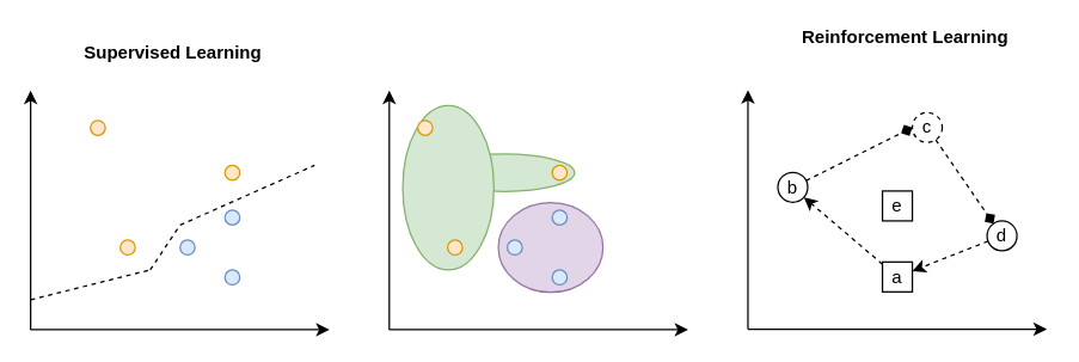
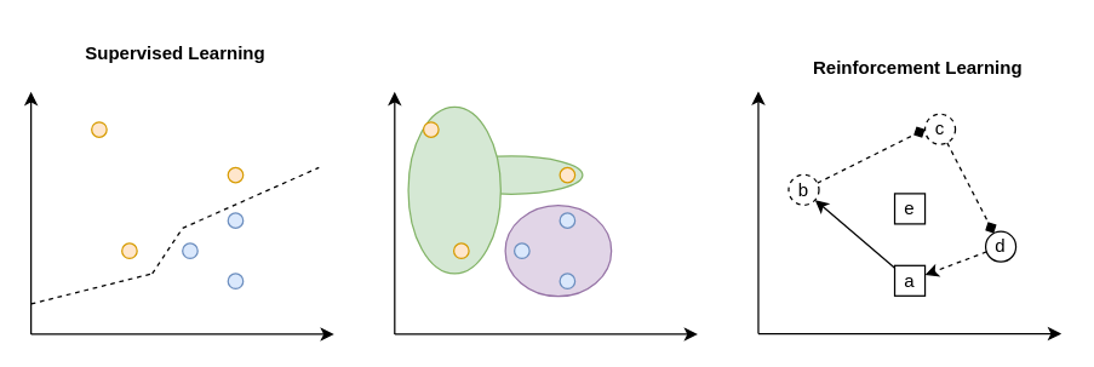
  <mxCell id="0" />
  <mxCell id="1" parent="0" />
  <mxCell id="2" value="" style="ellipse;whiteSpace=wrap;html=1;fillColor=#d5e8d4;strokeColor=#82b366;" vertex="1" parent="1"><mxGeometry x="290" y="102.5" width="94" height="25" as="geometry" /></mxCell>
  <mxCell id="3" value="" style="ellipse;whiteSpace=wrap;html=1;fillColor=#d5e8d4;strokeColor=#82b366;" vertex="1" parent="1"><mxGeometry x="269" y="70" width="61" height="110" as="geometry" /></mxCell>
  <mxCell id="4" value="" style="ellipse;whiteSpace=wrap;html=1;fillColor=#e1d5e7;strokeColor=#9673a6;" vertex="1" parent="1"><mxGeometry x="333" y="135" width="70" height="60" as="geometry" /></mxCell>
  <mxCell id="5" value="" style="endArrow=classic;html=1;rounded=0;" edge="1" parent="1"><mxGeometry width="50" height="50" relative="1" as="geometry"><mxPoint x="20" y="220" as="sourcePoint" /><mxPoint x="220" y="220" as="targetPoint" /></mxGeometry></mxCell>
  <mxCell id="6" value="" style="endArrow=classic;html=1;rounded=0;" edge="1" parent="1"><mxGeometry width="50" height="50" relative="1" as="geometry"><mxPoint x="20" y="220" as="sourcePoint" /><mxPoint x="20" y="60" as="targetPoint" /></mxGeometry></mxCell>
  <mxCell id="7" value="" style="ellipse;whiteSpace=wrap;html=1;aspect=fixed;fillColor=#ffe6cc;strokeColor=#d79b00;" vertex="1" parent="1"><mxGeometry x="80" y="160" width="10" height="10" as="geometry" /></mxCell>
  <mxCell id="8" value="" style="endArrow=classic;html=1;rounded=0;" edge="1" parent="1"><mxGeometry width="50" height="50" relative="1" as="geometry"><mxPoint x="260" y="220" as="sourcePoint" /><mxPoint x="460" y="220" as="targetPoint" /></mxGeometry></mxCell>
  <mxCell id="9" value="" style="endArrow=classic;html=1;rounded=0;" edge="1" parent="1"><mxGeometry width="50" height="50" relative="1" as="geometry"><mxPoint x="260" y="220" as="sourcePoint" /><mxPoint x="260" y="60" as="targetPoint" /></mxGeometry></mxCell>
  <mxCell id="10" value="" style="endArrow=classic;html=1;rounded=0;" edge="1" parent="1"><mxGeometry width="50" height="50" relative="1" as="geometry"><mxPoint x="500" y="219.71" as="sourcePoint" /><mxPoint x="700" y="219.71" as="targetPoint" /></mxGeometry></mxCell>
  <mxCell id="11" value="" style="endArrow=classic;html=1;rounded=0;" edge="1" parent="1"><mxGeometry width="50" height="50" relative="1" as="geometry"><mxPoint x="500" y="219.71" as="sourcePoint" /><mxPoint x="500" y="59.71" as="targetPoint" /></mxGeometry></mxCell>
- <mxCell id="12" style="edgeStyle=none;rounded=0;orthogonalLoop=1;jettySize=auto;html=1;entryX=1;entryY=1;entryDx=0;entryDy=0;dashed=1;" edge="1" parent="1" source="13" target="31"><mxGeometry relative="1" as="geometry" /></mxCell>
+ <mxCell id="12" style="edgeStyle=none;rounded=0;orthogonalLoop=1;jettySize=auto;html=1;entryX=1;entryY=1;entryDx=0;entryDy=0;dashed=0;" edge="1" parent="1" source="13" target="31"><mxGeometry relative="1" as="geometry" /></mxCell>
  <mxCell id="13" value="a" style="whiteSpace=wrap;html=1;aspect=fixed;rounded=0;" vertex="1" parent="1"><mxGeometry x="590" y="174.71" width="20" height="20" as="geometry" /></mxCell>
  <mxCell id="14" value="" style="ellipse;whiteSpace=wrap;html=1;aspect=fixed;fillColor=#ffe6cc;strokeColor=#d79b00;" vertex="1" parent="1"><mxGeometry x="150" y="110" width="10" height="10" as="geometry" /></mxCell>
  <mxCell id="15" value="" style="ellipse;whiteSpace=wrap;html=1;aspect=fixed;fillColor=#dae8fc;strokeColor=#6c8ebf;" vertex="1" parent="1"><mxGeometry x="150" y="180" width="10" height="10" as="geometry" /></mxCell>
  <mxCell id="16" value="" style="ellipse;whiteSpace=wrap;html=1;aspect=fixed;fillColor=#ffe6cc;strokeColor=#d79b00;" vertex="1" parent="1"><mxGeometry x="60" y="80" width="10" height="10" as="geometry" /></mxCell>
  <mxCell id="17" value="" style="ellipse;whiteSpace=wrap;html=1;aspect=fixed;fillColor=#dae8fc;strokeColor=#6c8ebf;" vertex="1" parent="1"><mxGeometry x="150" y="140" width="10" height="10" as="geometry" /></mxCell>
  <mxCell id="18" value="" style="endArrow=none;dashed=1;html=1;rounded=0;" edge="1" parent="1"><mxGeometry width="50" height="50" relative="1" as="geometry"><mxPoint x="120" y="150" as="sourcePoint" /><mxPoint x="210" y="110" as="targetPoint" /></mxGeometry></mxCell>
  <mxCell id="19" value="" style="endArrow=none;dashed=1;html=1;rounded=0;" edge="1" parent="1"><mxGeometry width="50" height="50" relative="1" as="geometry"><mxPoint x="100" y="180" as="sourcePoint" /><mxPoint x="120" y="150" as="targetPoint" /></mxGeometry></mxCell>
  <mxCell id="20" value="" style="endArrow=none;dashed=1;html=1;rounded=0;" edge="1" parent="1"><mxGeometry width="50" height="50" relative="1" as="geometry"><mxPoint x="20" y="200" as="sourcePoint" /><mxPoint x="100" y="180" as="targetPoint" /></mxGeometry></mxCell>
  <mxCell id="21" value="" style="ellipse;whiteSpace=wrap;html=1;aspect=fixed;fillColor=#dae8fc;strokeColor=#6c8ebf;" vertex="1" parent="1"><mxGeometry x="120" y="160" width="10" height="10" as="geometry" /></mxCell>
  <mxCell id="22" value="" style="ellipse;whiteSpace=wrap;html=1;aspect=fixed;fillColor=#ffe6cc;strokeColor=#d79b00;" vertex="1" parent="1"><mxGeometry x="299" y="160" width="10" height="10" as="geometry" /></mxCell>
  <mxCell id="23" value="" style="ellipse;whiteSpace=wrap;html=1;aspect=fixed;fillColor=#ffe6cc;strokeColor=#d79b00;" vertex="1" parent="1"><mxGeometry x="369" y="110" width="10" height="10" as="geometry" /></mxCell>
  <mxCell id="24" value="" style="ellipse;whiteSpace=wrap;html=1;aspect=fixed;fillColor=#dae8fc;strokeColor=#6c8ebf;" vertex="1" parent="1"><mxGeometry x="369" y="180" width="10" height="10" as="geometry" /></mxCell>
  <mxCell id="25" value="" style="ellipse;whiteSpace=wrap;html=1;aspect=fixed;fillColor=#ffe6cc;strokeColor=#d79b00;" vertex="1" parent="1"><mxGeometry x="279" y="80" width="10" height="10" as="geometry" /></mxCell>
  <mxCell id="26" value="" style="ellipse;whiteSpace=wrap;html=1;aspect=fixed;fillColor=#dae8fc;strokeColor=#6c8ebf;" vertex="1" parent="1"><mxGeometry x="369" y="140" width="10" height="10" as="geometry" /></mxCell>
  <mxCell id="27" value="" style="ellipse;whiteSpace=wrap;html=1;aspect=fixed;fillColor=#dae8fc;strokeColor=#6c8ebf;" vertex="1" parent="1"><mxGeometry x="339" y="160" width="10" height="10" as="geometry" /></mxCell>
  <mxCell id="28" value="&lt;b&gt;Supervised Learning&lt;/b&gt;" style="text;html=1;align=center;verticalAlign=middle;resizable=0;points=[];autosize=1;strokeColor=none;fillColor=none;" vertex="1" parent="1"><mxGeometry x="45" y="20" width="140" height="30" as="geometry" /></mxCell>
- <mxCell id="29" value="&lt;b&gt;Reinforcement Learning&lt;/b&gt;" style="text;html=1;align=center;verticalAlign=middle;resizable=0;points=[];autosize=1;strokeColor=none;fillColor=none;" vertex="1" parent="1"><mxGeometry x="525" y="9.71" width="160" height="30" as="geometry" /></mxCell>
+ <mxCell id="29" value="&lt;b&gt;Reinforcement Learning&lt;/b&gt;" style="text;html=1;align=center;verticalAlign=middle;resizable=0;points=[];autosize=1;strokeColor=none;fillColor=none;" vertex="1" parent="1"><mxGeometry x="525" y="29.71" width="160" height="30" as="geometry" /></mxCell>
  <mxCell id="30" style="edgeStyle=none;rounded=0;orthogonalLoop=1;jettySize=auto;html=1;entryX=0;entryY=0.5;entryDx=0;entryDy=0;dashed=1;endArrow=diamond;" edge="1" parent="1" source="31" target="33"><mxGeometry relative="1" as="geometry" /></mxCell>
- <mxCell id="31" value="b" style="ellipse;whiteSpace=wrap;html=1;aspect=fixed;" vertex="1" parent="1"><mxGeometry x="520" y="114.71" width="20" height="20" as="geometry" /></mxCell>
+ <mxCell id="31" value="b" style="ellipse;whiteSpace=wrap;html=1;aspect=fixed;dashed=1;" vertex="1" parent="1"><mxGeometry x="520" y="114.71" width="20" height="20" as="geometry" /></mxCell>
  <mxCell id="32" style="edgeStyle=none;rounded=0;orthogonalLoop=1;jettySize=auto;html=1;dashed=1;endArrow=diamond;" edge="1" parent="1" source="33" target="34"><mxGeometry relative="1" as="geometry" /></mxCell>
  <mxCell id="33" value="c" style="ellipse;whiteSpace=wrap;html=1;aspect=fixed;dashed=1;" vertex="1" parent="1"><mxGeometry x="610" y="74.71" width="20" height="20" as="geometry" /></mxCell>
- <mxCell id="34" value="d" style="ellipse;whiteSpace=wrap;html=1;aspect=fixed;" vertex="1" parent="1"><mxGeometry x="660" y="147.21" width="20" height="20" as="geometry" /></mxCell>
+ <mxCell id="34" value="d" style="ellipse;whiteSpace=wrap;html=1;aspect=fixed;" vertex="1" parent="1"><mxGeometry x="650" y="152.21" width="20" height="20" as="geometry" /></mxCell>
  <mxCell id="35" value="e" style="whiteSpace=wrap;html=1;aspect=fixed;rounded=0;" vertex="1" parent="1"><mxGeometry x="590" y="127.21" width="20" height="20" as="geometry" /></mxCell>
  <mxCell id="36" style="edgeStyle=none;rounded=0;orthogonalLoop=1;jettySize=auto;html=1;dashed=1;" edge="1" parent="1" source="34" target="13"><mxGeometry relative="1" as="geometry" /></mxCell>
